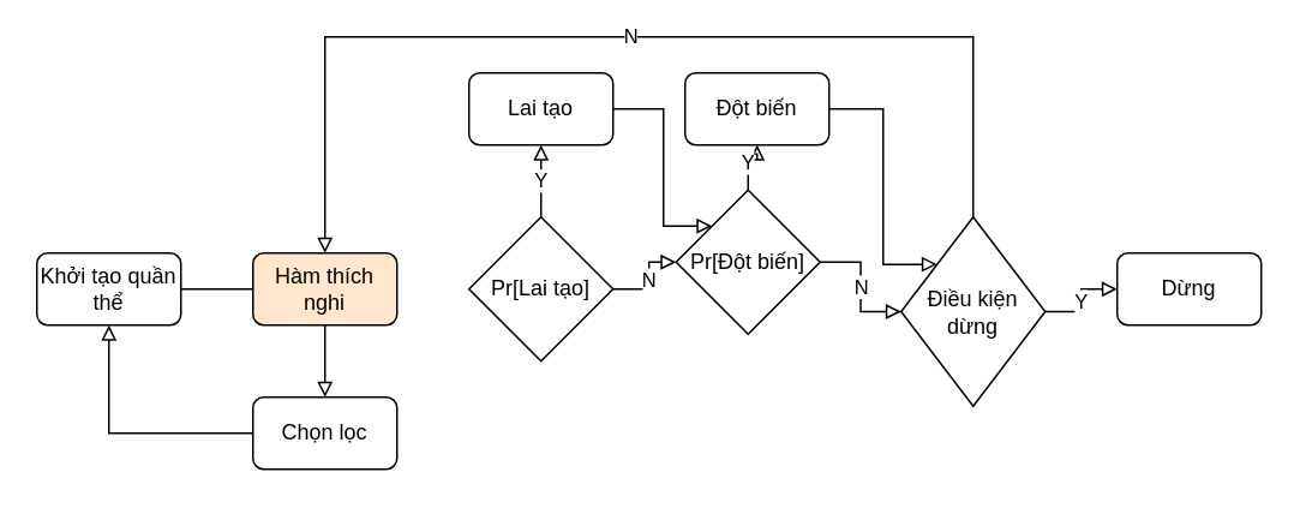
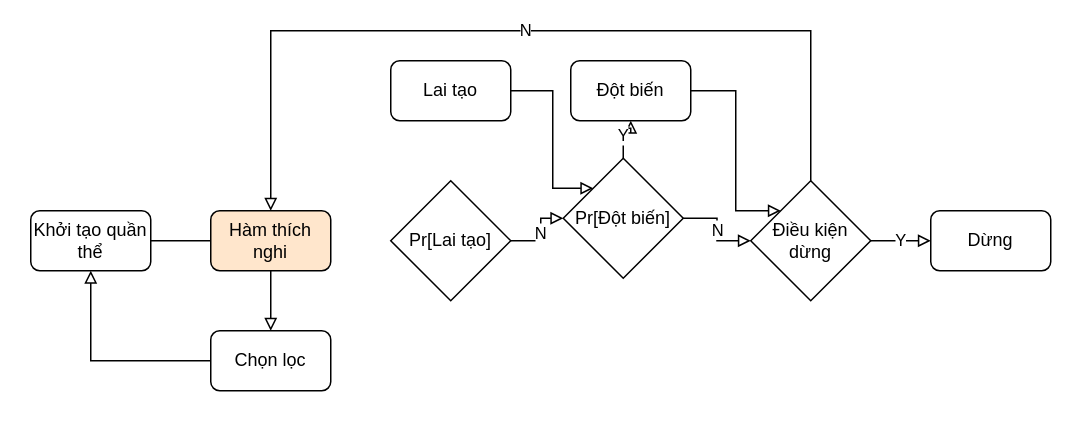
  <mxCell id="0" />
  <mxCell id="1" parent="0" />
  <mxCell id="2" value="" style="edgeStyle=orthogonalEdgeStyle;rounded=0;orthogonalLoop=1;jettySize=auto;html=1;endArrow=none;endFill=0;" edge="1" parent="1" source="3" target="8"><mxGeometry relative="1" as="geometry" /></mxCell>
  <mxCell id="3" value="Khởi tạo quần thể" style="rounded=1;whiteSpace=wrap;html=1;fontSize=12;glass=0;strokeWidth=1;shadow=0;rotation=0;" parent="1" vertex="1"><mxGeometry x="20" y="140" width="80" height="40" as="geometry" /></mxCell>
  <mxCell id="4" value="N" style="edgeStyle=orthogonalEdgeStyle;rounded=0;orthogonalLoop=1;jettySize=auto;html=1;endArrow=block;endFill=0;" edge="1" parent="1" source="6" target="13"><mxGeometry relative="1" as="geometry" /></mxCell>
- <mxCell id="5" value="Y" style="edgeStyle=orthogonalEdgeStyle;rounded=0;orthogonalLoop=1;jettySize=auto;html=1;endArrow=block;endFill=0;" edge="1" parent="1" source="6" target="21"><mxGeometry relative="1" as="geometry" /></mxCell>
  <mxCell id="6" value="Pr[Lai tạo]" style="rhombus;whiteSpace=wrap;html=1;" vertex="1" parent="1"><mxGeometry x="260" y="120" width="80" height="80" as="geometry" /></mxCell>
  <mxCell id="7" value="" style="edgeStyle=orthogonalEdgeStyle;rounded=0;orthogonalLoop=1;jettySize=auto;html=1;endArrow=block;endFill=0;" edge="1" parent="1" source="8" target="10"><mxGeometry relative="1" as="geometry" /></mxCell>
  <mxCell id="8" value="Hàm thích nghi" style="rounded=1;whiteSpace=wrap;html=1;fontSize=12;glass=0;strokeWidth=1;shadow=0;rotation=0;fillColor=#ffe6cc;" vertex="1" parent="1"><mxGeometry x="140" y="140" width="80" height="40" as="geometry" /></mxCell>
  <mxCell id="9" style="edgeStyle=orthogonalEdgeStyle;rounded=0;orthogonalLoop=1;jettySize=auto;html=1;endArrow=block;endFill=0;" edge="1" parent="1" source="10" target="3"><mxGeometry relative="1" as="geometry" /></mxCell>
  <mxCell id="10" value="Chọn lọc" style="rounded=1;whiteSpace=wrap;html=1;fontSize=12;glass=0;strokeWidth=1;shadow=0;rotation=0;" vertex="1" parent="1"><mxGeometry x="140" y="220" width="80" height="40" as="geometry" /></mxCell>
  <mxCell id="11" value="N" style="edgeStyle=orthogonalEdgeStyle;rounded=0;orthogonalLoop=1;jettySize=auto;html=1;endArrow=block;endFill=0;" edge="1" parent="1" source="13" target="17"><mxGeometry relative="1" as="geometry" /></mxCell>
  <mxCell id="12" value="Y" style="edgeStyle=orthogonalEdgeStyle;rounded=0;orthogonalLoop=1;jettySize=auto;html=1;endArrow=block;endFill=0;" edge="1" parent="1" source="13" target="19"><mxGeometry relative="1" as="geometry" /></mxCell>
  <mxCell id="13" value="&lt;div&gt;Pr[Đột biến]&lt;/div&gt;" style="rhombus;whiteSpace=wrap;html=1;" vertex="1" parent="1"><mxGeometry x="375" y="105" width="80" height="80" as="geometry" /></mxCell>
  <mxCell id="14" value="Dừng" style="rounded=1;whiteSpace=wrap;html=1;fontSize=12;glass=0;strokeWidth=1;shadow=0;rotation=0;" vertex="1" parent="1"><mxGeometry x="620" y="140" width="80" height="40" as="geometry" /></mxCell>
  <mxCell id="15" value="Y" style="edgeStyle=orthogonalEdgeStyle;rounded=0;orthogonalLoop=1;jettySize=auto;html=1;endArrow=block;endFill=0;" edge="1" parent="1" source="17" target="14"><mxGeometry relative="1" as="geometry" /></mxCell>
  <mxCell id="16" value="N" style="edgeStyle=orthogonalEdgeStyle;rounded=0;orthogonalLoop=1;jettySize=auto;html=1;entryX=0.5;entryY=0;entryDx=0;entryDy=0;endArrow=block;endFill=0;" edge="1" parent="1" source="17" target="8"><mxGeometry relative="1" as="geometry"><Array as="points"><mxPoint x="540" y="20" /><mxPoint x="180" y="20" /></Array></mxGeometry></mxCell>
- <mxCell id="17" value="&lt;div&gt;Điều kiện &lt;br&gt;&lt;/div&gt;&lt;div&gt;dừng&lt;/div&gt;" style="rhombus;whiteSpace=wrap;html=1;" vertex="1" parent="1"><mxGeometry x="500" y="120" width="80" height="105" as="geometry" /></mxCell>
+ <mxCell id="17" value="&lt;div&gt;Điều kiện &lt;br&gt;&lt;/div&gt;&lt;div&gt;dừng&lt;/div&gt;" style="rhombus;whiteSpace=wrap;html=1;" vertex="1" parent="1"><mxGeometry x="500" y="120" width="80" height="80" as="geometry" /></mxCell>
  <mxCell id="18" style="edgeStyle=elbowEdgeStyle;rounded=0;orthogonalLoop=1;jettySize=auto;html=1;exitX=1;exitY=0.5;exitDx=0;exitDy=0;entryX=0;entryY=0;entryDx=0;entryDy=0;endArrow=block;endFill=0;" edge="1" parent="1" source="19" target="17"><mxGeometry relative="1" as="geometry" /></mxCell>
  <mxCell id="19" value="Đột biến" style="rounded=1;whiteSpace=wrap;html=1;fontSize=12;glass=0;strokeWidth=1;shadow=0;rotation=0;" vertex="1" parent="1"><mxGeometry x="380" y="40" width="80" height="40" as="geometry" /></mxCell>
  <mxCell id="20" style="edgeStyle=elbowEdgeStyle;rounded=0;orthogonalLoop=1;jettySize=auto;html=1;exitX=1;exitY=0.5;exitDx=0;exitDy=0;entryX=0;entryY=0;entryDx=0;entryDy=0;endArrow=block;endFill=0;" edge="1" parent="1" source="21" target="13"><mxGeometry relative="1" as="geometry" /></mxCell>
  <mxCell id="21" value="Lai tạo" style="rounded=1;whiteSpace=wrap;html=1;fontSize=12;glass=0;strokeWidth=1;shadow=0;rotation=0;" vertex="1" parent="1"><mxGeometry x="260" y="40" width="80" height="40" as="geometry" /></mxCell>
